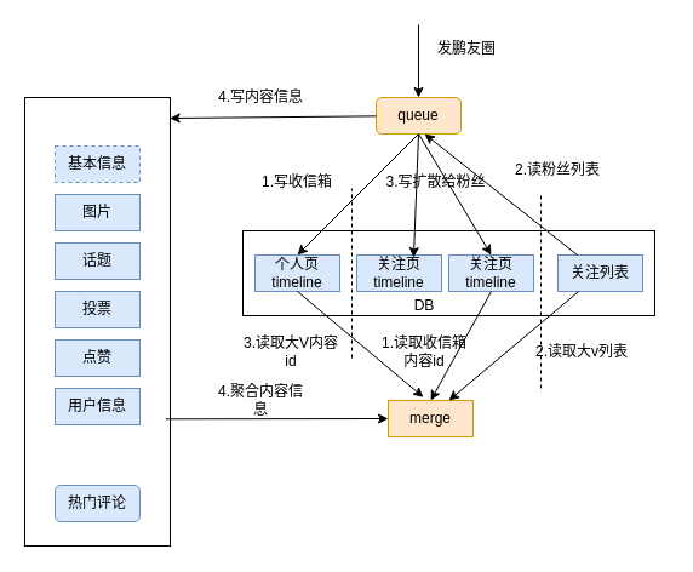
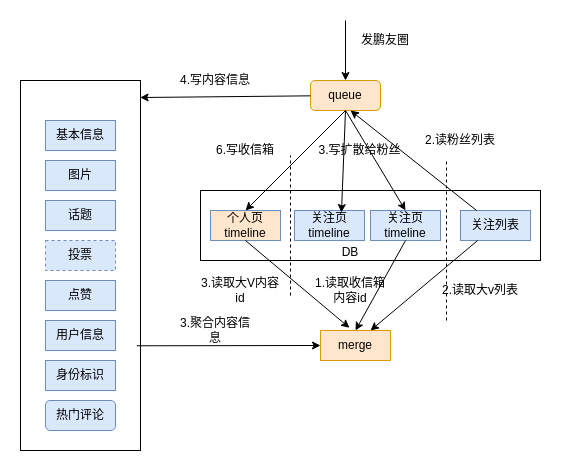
  <mxCell id="0" />
  <mxCell id="1" parent="0" />
  <mxCell id="2" value="" style="rounded=0;whiteSpace=wrap;html=1;" parent="1" vertex="1"><mxGeometry x="20" y="80" width="120" height="370" as="geometry" /></mxCell>
- <mxCell id="3" value="基本信息" style="rounded=0;whiteSpace=wrap;html=1;fillColor=#dae8fc;strokeColor=#6c8ebf;dashed=1;" parent="1" vertex="1"><mxGeometry x="45" y="120" width="70" height="30" as="geometry" /></mxCell>
+ <mxCell id="3" value="基本信息" style="rounded=0;whiteSpace=wrap;html=1;fillColor=#dae8fc;strokeColor=#6c8ebf;" parent="1" vertex="1"><mxGeometry x="45" y="120" width="70" height="30" as="geometry" /></mxCell>
  <mxCell id="4" value="图片" style="rounded=0;whiteSpace=wrap;html=1;fillColor=#dae8fc;strokeColor=#6c8ebf;" parent="1" vertex="1"><mxGeometry x="45" y="160" width="70" height="30" as="geometry" /></mxCell>
  <mxCell id="5" value="点赞" style="rounded=0;whiteSpace=wrap;html=1;fillColor=#dae8fc;strokeColor=#6c8ebf;" parent="1" vertex="1"><mxGeometry x="45" y="280" width="70" height="30" as="geometry" /></mxCell>
- <mxCell id="6" value="投票" style="rounded=0;whiteSpace=wrap;html=1;fillColor=#dae8fc;strokeColor=#6c8ebf;" parent="1" vertex="1"><mxGeometry x="45" y="240" width="70" height="30" as="geometry" /></mxCell>
+ <mxCell id="6" value="投票" style="rounded=0;whiteSpace=wrap;html=1;fillColor=#dae8fc;strokeColor=#6c8ebf;dashed=1;" parent="1" vertex="1"><mxGeometry x="45" y="240" width="70" height="30" as="geometry" /></mxCell>
  <mxCell id="7" value="话题" style="rounded=0;whiteSpace=wrap;html=1;fillColor=#dae8fc;strokeColor=#6c8ebf;" parent="1" vertex="1"><mxGeometry x="45" y="200" width="70" height="30" as="geometry" /></mxCell>
  <mxCell id="8" value="用户信息" style="rounded=0;whiteSpace=wrap;html=1;fillColor=#dae8fc;strokeColor=#6c8ebf;" parent="1" vertex="1"><mxGeometry x="45" y="320" width="70" height="30" as="geometry" /></mxCell>
+ <mxCell id="9" value="身份标识" style="rounded=0;whiteSpace=wrap;html=1;fillColor=#dae8fc;strokeColor=#6c8ebf;" parent="1" vertex="1"><mxGeometry x="45" y="360" width="70" height="30" as="geometry" /></mxCell>
  <mxCell id="10" value="热门评论" style="whiteSpace=wrap;html=1;fillColor=#dae8fc;strokeColor=#6c8ebf;rounded=1;" parent="1" vertex="1"><mxGeometry x="45" y="400" width="70" height="30" as="geometry" /></mxCell>
  <mxCell id="11" value="" style="rounded=0;whiteSpace=wrap;html=1;" vertex="1" parent="1"><mxGeometry x="200" y="190" width="340" height="70" as="geometry" /></mxCell>
  <mxCell id="12" value="" style="endArrow=none;dashed=1;html=1;" edge="1" parent="1"><mxGeometry width="50" height="50" relative="1" as="geometry"><mxPoint x="290" y="295" as="sourcePoint" /><mxPoint x="290" y="155" as="targetPoint" /></mxGeometry></mxCell>
- <mxCell id="13" value="个人页timeline" style="rounded=0;whiteSpace=wrap;html=1;fillColor=#dae8fc;strokeColor=#6c8ebf;" vertex="1" parent="1"><mxGeometry x="210" y="210" width="70" height="30" as="geometry" /></mxCell>
+ <mxCell id="13" value="个人页timeline" style="rounded=0;whiteSpace=wrap;html=1;fillColor=#ffe6cc;strokeColor=#6c8ebf;" vertex="1" parent="1"><mxGeometry x="210" y="210" width="70" height="30" as="geometry" /></mxCell>
  <mxCell id="14" value="关注页timeline" style="rounded=0;whiteSpace=wrap;html=1;fillColor=#dae8fc;strokeColor=#6c8ebf;" vertex="1" parent="1"><mxGeometry x="294" y="210" width="70" height="30" as="geometry" /></mxCell>
  <mxCell id="15" value="关注页timeline" style="rounded=0;whiteSpace=wrap;html=1;fillColor=#dae8fc;strokeColor=#6c8ebf;" vertex="1" parent="1"><mxGeometry x="370" y="210" width="70" height="30" as="geometry" /></mxCell>
  <mxCell id="16" value="关注列表" style="rounded=0;whiteSpace=wrap;html=1;fillColor=#dae8fc;strokeColor=#6c8ebf;" vertex="1" parent="1"><mxGeometry x="460" y="210" width="70" height="30" as="geometry" /></mxCell>
  <mxCell id="17" value="queue" style="rounded=1;whiteSpace=wrap;html=1;fillColor=#ffe6cc;strokeColor=#d79b00;" vertex="1" parent="1"><mxGeometry x="310" y="80" width="70" height="30" as="geometry" /></mxCell>
  <mxCell id="18" value="" style="endArrow=classic;html=1;exitX=0.5;exitY=1;exitDx=0;exitDy=0;entryX=0.5;entryY=0;entryDx=0;entryDy=0;" edge="1" parent="1" source="17" target="13"><mxGeometry width="50" height="50" relative="1" as="geometry"><mxPoint x="320" y="250" as="sourcePoint" /><mxPoint x="248" y="193" as="targetPoint" /></mxGeometry></mxCell>
  <mxCell id="19" value="" style="endArrow=classic;html=1;exitX=0.5;exitY=1;exitDx=0;exitDy=0;entryX=0.671;entryY=0.067;entryDx=0;entryDy=0;entryPerimeter=0;" edge="1" parent="1" source="17" target="14"><mxGeometry width="50" height="50" relative="1" as="geometry"><mxPoint x="320" y="250" as="sourcePoint" /><mxPoint x="370" y="200" as="targetPoint" /></mxGeometry></mxCell>
  <mxCell id="20" value="" style="endArrow=classic;html=1;exitX=0.5;exitY=1;exitDx=0;exitDy=0;entryX=0.5;entryY=0;entryDx=0;entryDy=0;" edge="1" parent="1" source="17" target="15"><mxGeometry width="50" height="50" relative="1" as="geometry"><mxPoint x="320" y="250" as="sourcePoint" /><mxPoint x="370" y="200" as="targetPoint" /></mxGeometry></mxCell>
  <mxCell id="21" value="" style="endArrow=classic;html=1;" edge="1" parent="1" source="16"><mxGeometry width="50" height="50" relative="1" as="geometry"><mxPoint x="320" y="250" as="sourcePoint" /><mxPoint x="350" y="110" as="targetPoint" /></mxGeometry></mxCell>
  <mxCell id="22" value="DB" style="text;html=1;strokeColor=none;fillColor=none;align=center;verticalAlign=middle;whiteSpace=wrap;rounded=0;" vertex="1" parent="1"><mxGeometry x="330" y="242" width="40" height="20" as="geometry" /></mxCell>
  <mxCell id="23" value="merge" style="rounded=0;whiteSpace=wrap;html=1;fillColor=#ffe6cc;strokeColor=#d79b00;" vertex="1" parent="1"><mxGeometry x="320" y="330" width="70" height="30" as="geometry" /></mxCell>
  <mxCell id="24" value="" style="endArrow=classic;html=1;exitX=0.5;exitY=1;exitDx=0;exitDy=0;entryX=0.414;entryY=-0.089;entryDx=0;entryDy=0;entryPerimeter=0;" edge="1" parent="1" source="13" target="23"><mxGeometry width="50" height="50" relative="1" as="geometry"><mxPoint x="320" y="250" as="sourcePoint" /><mxPoint x="370" y="200" as="targetPoint" /></mxGeometry></mxCell>
  <mxCell id="25" value="" style="endArrow=classic;html=1;exitX=0.5;exitY=1;exitDx=0;exitDy=0;" edge="1" parent="1" source="15"><mxGeometry width="50" height="50" relative="1" as="geometry"><mxPoint x="378" y="240" as="sourcePoint" /><mxPoint x="355" y="330" as="targetPoint" /></mxGeometry></mxCell>
  <mxCell id="26" value="" style="endArrow=classic;html=1;" edge="1" parent="1" source="16"><mxGeometry width="50" height="50" relative="1" as="geometry"><mxPoint x="320" y="250" as="sourcePoint" /><mxPoint x="370" y="330" as="targetPoint" /></mxGeometry></mxCell>
  <mxCell id="27" value="3.读取大V内容id" style="text;html=1;strokeColor=none;fillColor=none;align=center;verticalAlign=middle;whiteSpace=wrap;rounded=0;" vertex="1" parent="1"><mxGeometry x="200" y="280" width="80" height="20" as="geometry" /></mxCell>
  <mxCell id="28" value="" style="endArrow=classic;html=1;exitX=0.969;exitY=0.717;exitDx=0;exitDy=0;entryX=0;entryY=0.5;entryDx=0;entryDy=0;exitPerimeter=0;" edge="1" parent="1" source="2" target="23"><mxGeometry width="50" height="50" relative="1" as="geometry"><mxPoint x="270" y="260" as="sourcePoint" /><mxPoint x="320" y="210" as="targetPoint" /></mxGeometry></mxCell>
  <mxCell id="29" value="2.读取大v列表" style="text;html=1;strokeColor=none;fillColor=none;align=center;verticalAlign=middle;whiteSpace=wrap;rounded=0;" vertex="1" parent="1"><mxGeometry x="410" y="280" width="140" height="20" as="geometry" /></mxCell>
  <mxCell id="30" value="1.读取收信箱内容id" style="text;html=1;strokeColor=none;fillColor=none;align=center;verticalAlign=middle;whiteSpace=wrap;rounded=0;" vertex="1" parent="1"><mxGeometry x="310" y="280" width="80" height="20" as="geometry" /></mxCell>
- <mxCell id="31" value="4.聚合内容信息" style="text;html=1;strokeColor=none;fillColor=none;align=center;verticalAlign=middle;whiteSpace=wrap;rounded=0;" vertex="1" parent="1"><mxGeometry x="175" y="320" width="80" height="20" as="geometry" /></mxCell>
+ <mxCell id="31" value="3.聚合内容信息" style="text;html=1;strokeColor=none;fillColor=none;align=center;verticalAlign=middle;whiteSpace=wrap;rounded=0;" vertex="1" parent="1"><mxGeometry x="175" y="320" width="80" height="20" as="geometry" /></mxCell>
  <mxCell id="32" value="" style="endArrow=classic;html=1;entryX=0.5;entryY=0;entryDx=0;entryDy=0;" edge="1" parent="1" target="17"><mxGeometry width="50" height="50" relative="1" as="geometry"><mxPoint x="345" y="20" as="sourcePoint" /><mxPoint x="320" y="170" as="targetPoint" /></mxGeometry></mxCell>
  <mxCell id="33" value="发鹏友圈" style="text;html=1;strokeColor=none;fillColor=none;align=center;verticalAlign=middle;whiteSpace=wrap;rounded=0;" vertex="1" parent="1"><mxGeometry x="350" y="30" width="70" height="20" as="geometry" /></mxCell>
- <mxCell id="34" value="1.写收信箱" style="text;html=1;strokeColor=none;fillColor=none;align=center;verticalAlign=middle;whiteSpace=wrap;rounded=0;" vertex="1" parent="1"><mxGeometry x="210" y="140" width="70" height="20" as="geometry" /></mxCell>
+ <mxCell id="34" value="6.写收信箱" style="text;html=1;strokeColor=none;fillColor=none;align=center;verticalAlign=middle;whiteSpace=wrap;rounded=0;" vertex="1" parent="1"><mxGeometry x="210" y="140" width="70" height="20" as="geometry" /></mxCell>
  <mxCell id="35" value="2.读粉丝列表" style="text;html=1;strokeColor=none;fillColor=none;align=center;verticalAlign=middle;whiteSpace=wrap;rounded=0;" vertex="1" parent="1"><mxGeometry x="410" y="130" width="100" height="20" as="geometry" /></mxCell>
  <mxCell id="36" value="3.写扩散给粉丝" style="text;html=1;strokeColor=none;fillColor=none;align=center;verticalAlign=middle;whiteSpace=wrap;rounded=0;" vertex="1" parent="1"><mxGeometry x="309" y="140" width="101" height="20" as="geometry" /></mxCell>
  <mxCell id="37" value="" style="endArrow=classic;html=1;entryX=0.997;entryY=0.046;entryDx=0;entryDy=0;entryPerimeter=0;" edge="1" parent="1" source="17" target="2"><mxGeometry width="50" height="50" relative="1" as="geometry"><mxPoint x="280" y="110" as="sourcePoint" /><mxPoint x="320" y="270" as="targetPoint" /></mxGeometry></mxCell>
  <mxCell id="38" value="4.写内容信息" style="text;html=1;strokeColor=none;fillColor=none;align=center;verticalAlign=middle;whiteSpace=wrap;rounded=0;" vertex="1" parent="1"><mxGeometry x="175" y="70" width="80" height="20" as="geometry" /></mxCell>
  <mxCell id="39" value="" style="endArrow=none;dashed=1;html=1;" edge="1" parent="1"><mxGeometry width="50" height="50" relative="1" as="geometry"><mxPoint x="446" y="320" as="sourcePoint" /><mxPoint x="446" y="160" as="targetPoint" /></mxGeometry></mxCell>
